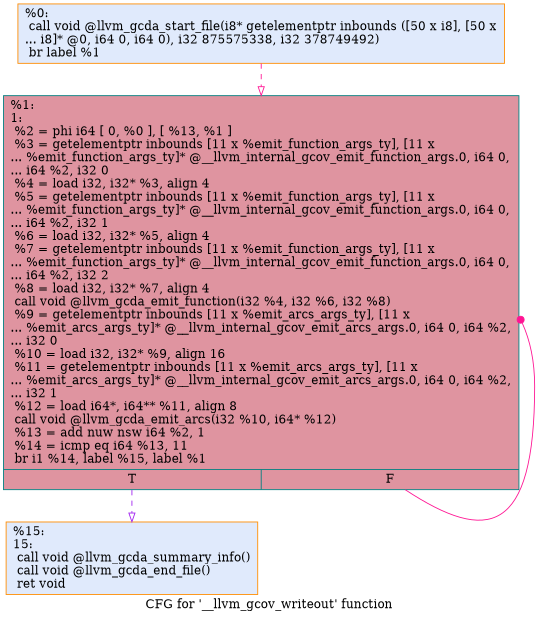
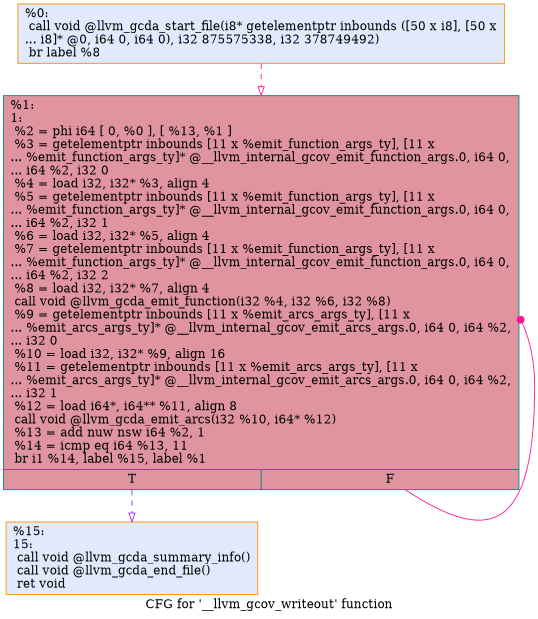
  digraph {
    label="CFG for '__llvm_gcov_writeout' function"
    node [color=darkorange fillcolor="#b9d0f970" shape=record style=filled]
    edge [color=deeppink style=dashed arrowhead=onormal]
-   n1 [label="{%0:\l  call void @llvm_gcda_start_file(i8* getelementptr inbounds ([50 x i8], [50 x\l... i8]* @0, i64 0, i64 0), i32 875575338, i32 378749492)\l  br label %1\l}"]
+   n1 [label="{%0:\l  call void @llvm_gcda_start_file(i8* getelementptr inbounds ([50 x i8], [50 x\l... i8]* @0, i64 0, i64 0), i32 875575338, i32 378749492)\l  br label %8\l}"]
    n2 [color=teal fillcolor="#b70d2870" label="{%1:\l1:                                                \l  %2 = phi i64 [ 0, %0 ], [ %13, %1 ]\l  %3 = getelementptr inbounds [11 x %emit_function_args_ty], [11 x\l... %emit_function_args_ty]* @__llvm_internal_gcov_emit_function_args.0, i64 0,\l... i64 %2, i32 0\l  %4 = load i32, i32* %3, align 4\l  %5 = getelementptr inbounds [11 x %emit_function_args_ty], [11 x\l... %emit_function_args_ty]* @__llvm_internal_gcov_emit_function_args.0, i64 0,\l... i64 %2, i32 1\l  %6 = load i32, i32* %5, align 4\l  %7 = getelementptr inbounds [11 x %emit_function_args_ty], [11 x\l... %emit_function_args_ty]* @__llvm_internal_gcov_emit_function_args.0, i64 0,\l... i64 %2, i32 2\l  %8 = load i32, i32* %7, align 4\l  call void @llvm_gcda_emit_function(i32 %4, i32 %6, i32 %8)\l  %9 = getelementptr inbounds [11 x %emit_arcs_args_ty], [11 x\l... %emit_arcs_args_ty]* @__llvm_internal_gcov_emit_arcs_args.0, i64 0, i64 %2,\l... i32 0\l  %10 = load i32, i32* %9, align 16\l  %11 = getelementptr inbounds [11 x %emit_arcs_args_ty], [11 x\l... %emit_arcs_args_ty]* @__llvm_internal_gcov_emit_arcs_args.0, i64 0, i64 %2,\l... i32 1\l  %12 = load i64*, i64** %11, align 8\l  call void @llvm_gcda_emit_arcs(i32 %10, i64* %12)\l  %13 = add nuw nsw i64 %2, 1\l  %14 = icmp eq i64 %13, 11\l  br i1 %14, label %15, label %1\l|{<s0>T|<s1>F}}"]
    n3 [label="{%15:\l15:                                               \l  call void @llvm_gcda_summary_info()\l  call void @llvm_gcda_end_file()\l  ret void\l}"]
    n1 -> n2
    n2 -> n2 [tailport=s1 style=solid arrowhead=dot]
    n2 -> n3 [tailport=s0 color=purple]
  }
